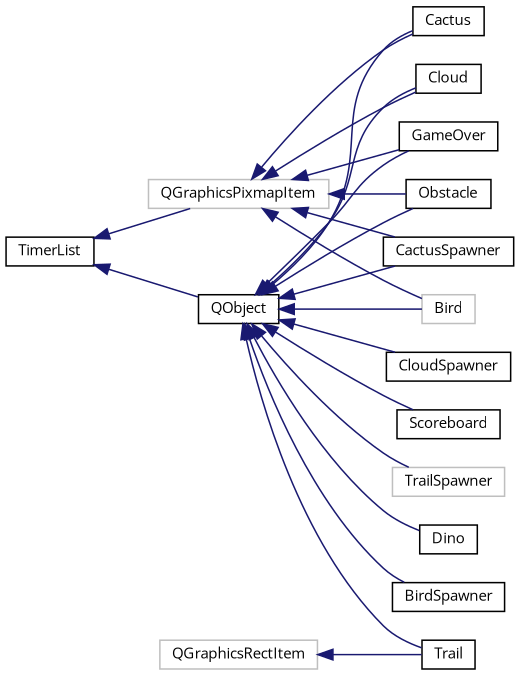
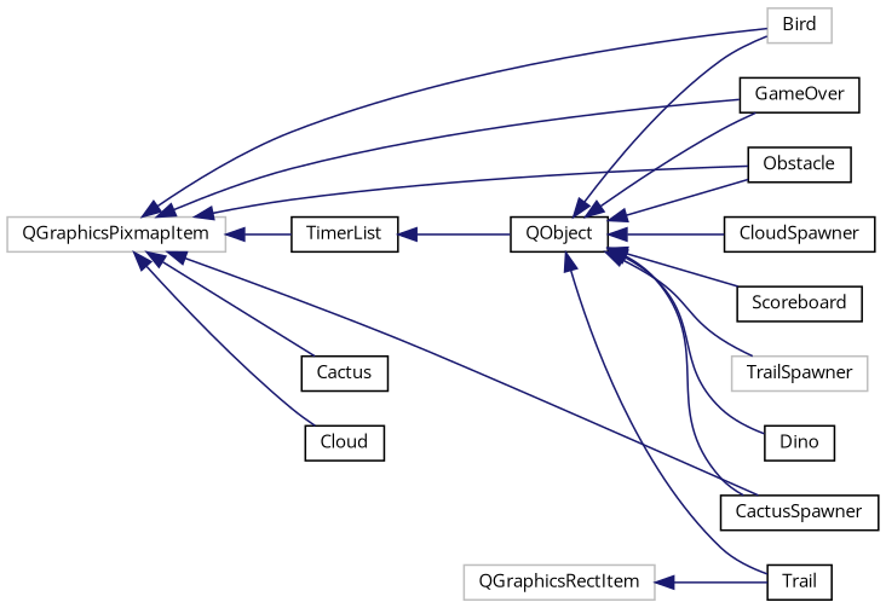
  digraph {
    fontname="Open Sans"
    rankdir=LR
    node [color=black fillcolor=white fontname="Open Sans" fontsize=10 shape=record style=filled]
    edge [color=midnightblue dir=back fontname="Open Sans" fontsize=10 labelfontname=Helvetica labelfontsize=10 style=solid]
    n1 [color=grey75 height=0.2 label=QGraphicsPixmapItem width=0.4]
    n2 [color=grey75 height=0.2 label=Bird width=0.4]
    n3 [height=0.2 label=Cactus width=0.4]
    n4 [height=0.2 label=Cloud width=0.4]
    n5 [height=0.2 label=GameOver width=0.4]
    n6 [height=0.2 label=Obstacle width=0.4]
    n7 [height=0.2 label=TimerList width=0.4]
    n8 [height=0.2 label=CactusSpawner width=0.4]
    n9 [height=0.2 label=Dino width=0.4]
    n10 [height=0.2 label=QObject width=0.4]
    n11 [color=grey75 height=0.2 label=QGraphicsRectItem width=0.4]
    n12 [height=0.2 label=Trail width=0.4]
-   n13 [height=0.2 label=BirdSpawner width=0.4]
    n14 [height=0.2 label=CloudSpawner width=0.4]
    n15 [height=0.2 label=Scoreboard width=0.4]
    n16 [color=grey75 height=0.2 label=TrailSpawner width=0.4]
    n1 -> n2
    n1 -> n3
    n1 -> n4
    n1 -> n5
    n1 -> n6
-   n7 -> n1
+   n1 -> n7
    n1 -> n8
    n7 -> n10
    n10 -> n2
-   n10 -> n3
-   n10 -> n4
    n10 -> n5
    n10 -> n6
    n10 -> n8
    n10 -> n9
    n10 -> n12
-   n10 -> n13
    n10 -> n14
    n10 -> n15
    n10 -> n16
    n11 -> n12
  }
